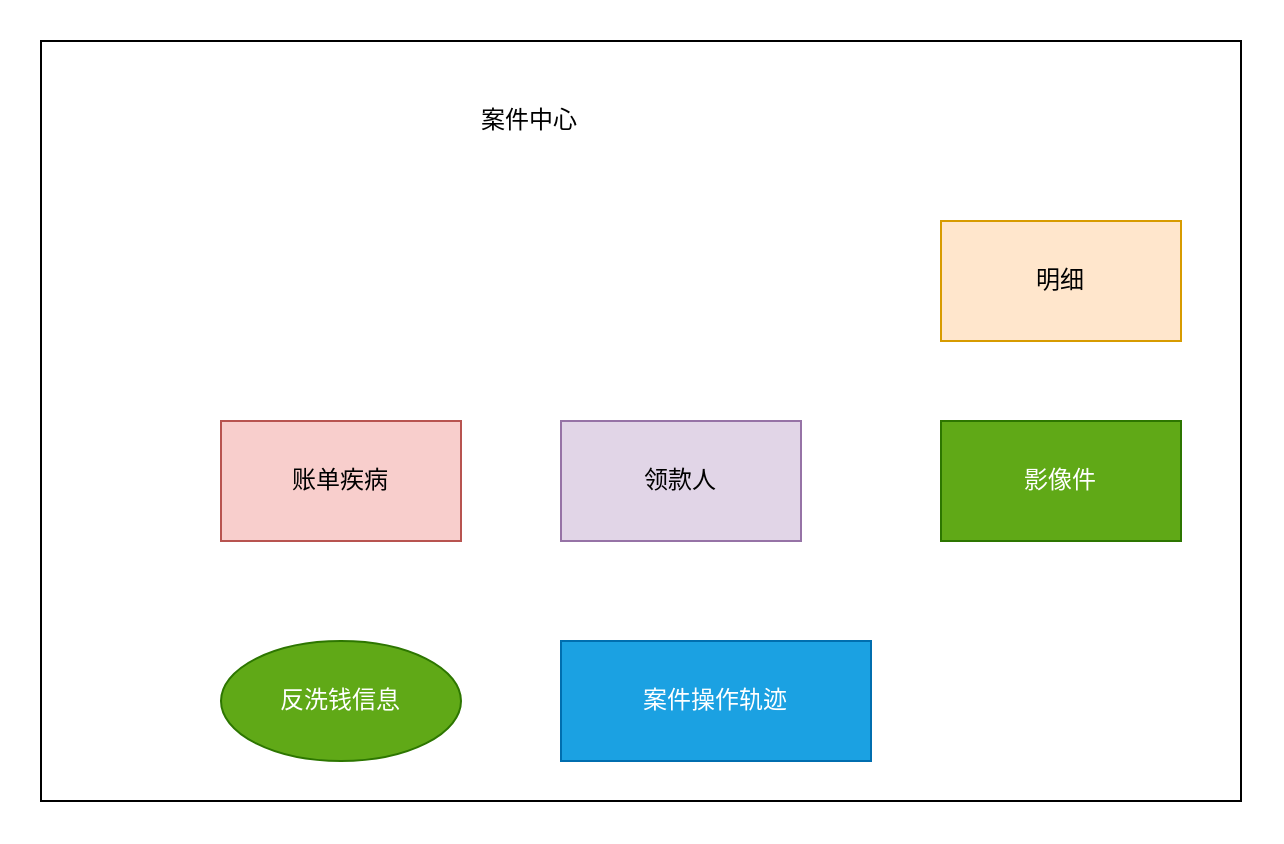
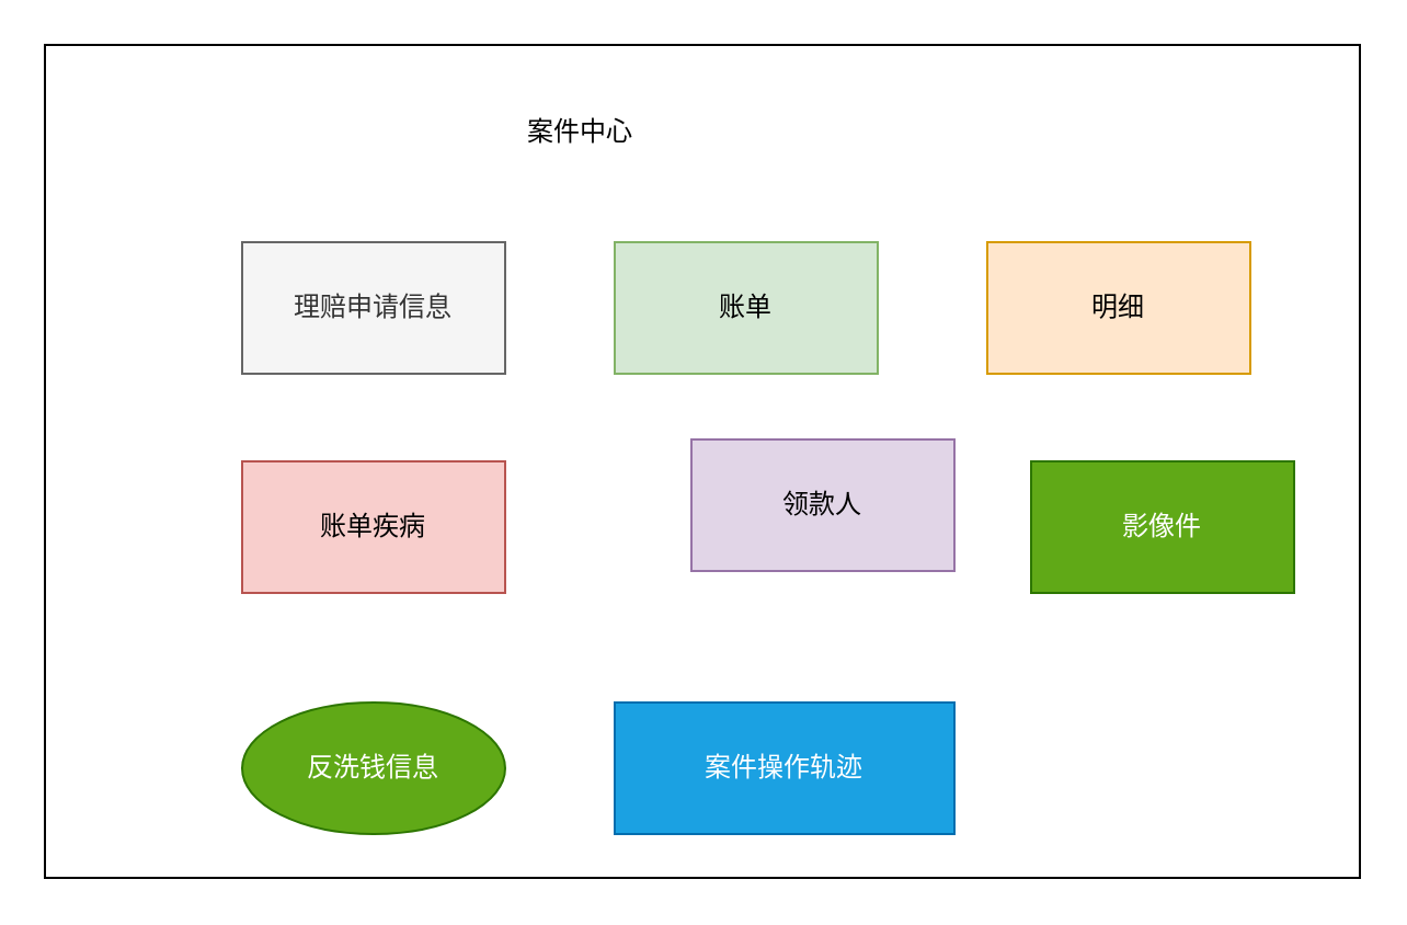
  <mxCell id="0" />
  <mxCell id="1" parent="0" />
  <mxCell id="2" value="" style="rounded=0;whiteSpace=wrap;html=1;" vertex="1" parent="1"><mxGeometry x="20" y="20" width="600" height="380" as="geometry" /></mxCell>
- <mxCell id="5" value="明细" style="rounded=0;whiteSpace=wrap;html=1;fillColor=#ffe6cc;strokeColor=#d79b00;" vertex="1" parent="1"><mxGeometry x="470" y="110" width="120" height="60" as="geometry" /></mxCell>
+ <mxCell id="3" value="理赔申请信息" style="rounded=0;whiteSpace=wrap;html=1;fillColor=#f5f5f5;fontColor=#333333;strokeColor=#666666;" vertex="1" parent="1"><mxGeometry x="110" y="110" width="120" height="60" as="geometry" /></mxCell>
+ <mxCell id="4" value="账单" style="rounded=0;whiteSpace=wrap;html=1;fillColor=#d5e8d4;strokeColor=#82b366;" vertex="1" parent="1"><mxGeometry x="280" y="110" width="120" height="60" as="geometry" /></mxCell>
+ <mxCell id="5" value="明细" style="rounded=0;whiteSpace=wrap;html=1;fillColor=#ffe6cc;strokeColor=#d79b00;" vertex="1" parent="1"><mxGeometry x="450" y="110" width="120" height="60" as="geometry" /></mxCell>
  <mxCell id="6" value="账单疾病" style="rounded=0;whiteSpace=wrap;html=1;fillColor=#f8cecc;strokeColor=#b85450;" vertex="1" parent="1"><mxGeometry x="110" y="210" width="120" height="60" as="geometry" /></mxCell>
- <mxCell id="7" value="领款人" style="rounded=0;whiteSpace=wrap;html=1;fillColor=#e1d5e7;strokeColor=#9673a6;" vertex="1" parent="1"><mxGeometry x="280" y="210" width="120" height="60" as="geometry" /></mxCell>
+ <mxCell id="7" value="领款人" style="rounded=0;whiteSpace=wrap;html=1;fillColor=#e1d5e7;strokeColor=#9673a6;" vertex="1" parent="1"><mxGeometry x="315" y="200" width="120" height="60" as="geometry" /></mxCell>
  <mxCell id="8" value="影像件" style="rounded=0;whiteSpace=wrap;html=1;fillColor=#60a917;fontColor=#ffffff;strokeColor=#2D7600;" vertex="1" parent="1"><mxGeometry x="470" y="210" width="120" height="60" as="geometry" /></mxCell>
  <mxCell id="9" value="案件操作轨迹" style="rounded=0;whiteSpace=wrap;html=1;fillColor=#1ba1e2;fontColor=#ffffff;strokeColor=#006EAF;" vertex="1" parent="1"><mxGeometry x="280" y="320" width="155" height="60" as="geometry" /></mxCell>
  <mxCell id="10" value="反洗钱信息" style="ellipse;whiteSpace=wrap;html=1;fillColor=#60a917;fontColor=#ffffff;strokeColor=#2D7600;" vertex="1" parent="1"><mxGeometry x="110" y="320" width="120" height="60" as="geometry" /></mxCell>
  <mxCell id="11" value="案件中心" style="text;html=1;resizable=0;autosize=1;align=center;verticalAlign=middle;points=[];fillColor=none;strokeColor=none;rounded=0;" vertex="1" parent="1"><mxGeometry x="229" y="45" width="70" height="30" as="geometry" /></mxCell>
